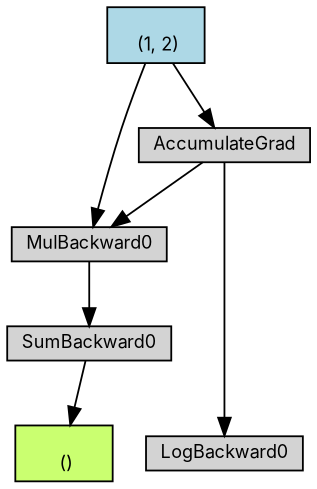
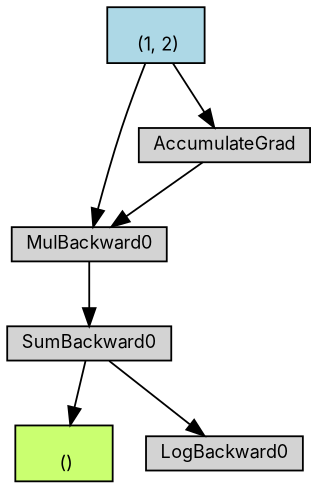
  digraph {
    fontname=Inter
    node [align=left fontname=Inter fontsize=10 ranksep=0.1 shape=box style=filled]
    edge [fontname=Inter]
    n1 [fillcolor=darkolivegreen1 height=0.2 label="\n ()"]
    n2 [height=0.2 label=SumBackward0]
    n3 [height=0.2 label=MulBackward0]
    n4 [height=0.2 label=AccumulateGrad]
    n5 [height=0.2 label=LogBackward0]
    n6 [fillcolor=lightblue height=0.2 label="\n (1, 2)"]
    n2 -> n1
    n3 -> n2
    n4 -> n3
-   n4 -> n5
+   n2 -> n5
    n6 -> n3
    n6 -> n4
  }
